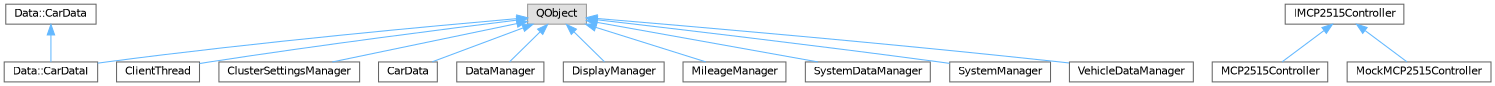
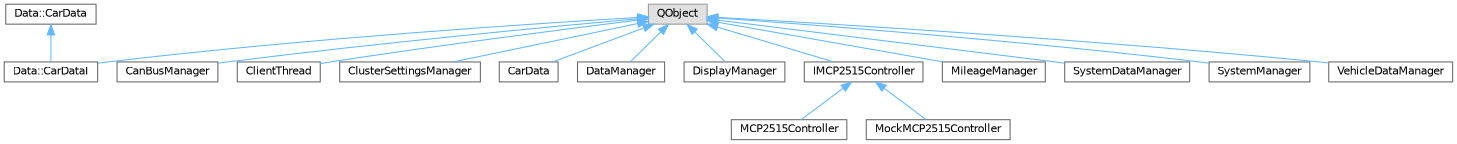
  digraph {
    rankdir=TB
    node [color=grey40 fillcolor=white fontname=Helvetica fontsize=10 shape=box style=filled]
    edge [color=steelblue1 dir=back fontname=Helvetica fontsize=10 labelfontname=Helvetica labelfontsize=10 style=solid]
    n1 [height=0.2 label="Data::CarData" width=0.4]
    n2 [height=0.2 label="Data::CarDataI" width=0.4]
    n3 [color=grey60 fillcolor="#E0E0E0" height=0.2 label=QObject width=0.4]
+   n4 [height=0.2 label=CanBusManager width=0.4]
    n5 [height=0.2 label=ClientThread width=0.4]
    n6 [height=0.2 label=ClusterSettingsManager width=0.4]
    n7 [height=0.2 label=CarData width=0.4]
    n8 [height=0.2 label=DataManager width=0.4]
    n9 [height=0.2 label=DisplayManager width=0.4]
    n10 [height=0.2 label=IMCP2515Controller width=0.4]
    n11 [height=0.2 label=MileageManager width=0.4]
    n12 [height=0.2 label=SystemDataManager width=0.4]
    n13 [height=0.2 label=SystemManager width=0.4]
    n14 [height=0.2 label=VehicleDataManager width=0.4]
    n15 [height=0.2 label=MCP2515Controller width=0.4]
    n16 [height=0.2 label=MockMCP2515Controller width=0.4]
    n1 -> n2
    n3 -> n2
+   n3 -> n4
    n3 -> n5
    n3 -> n6
    n3 -> n7
    n3 -> n8
    n3 -> n9
+   n3 -> n10
    n3 -> n11
    n3 -> n12
    n3 -> n13
    n3 -> n14
    n10 -> n15
    n10 -> n16
  }
